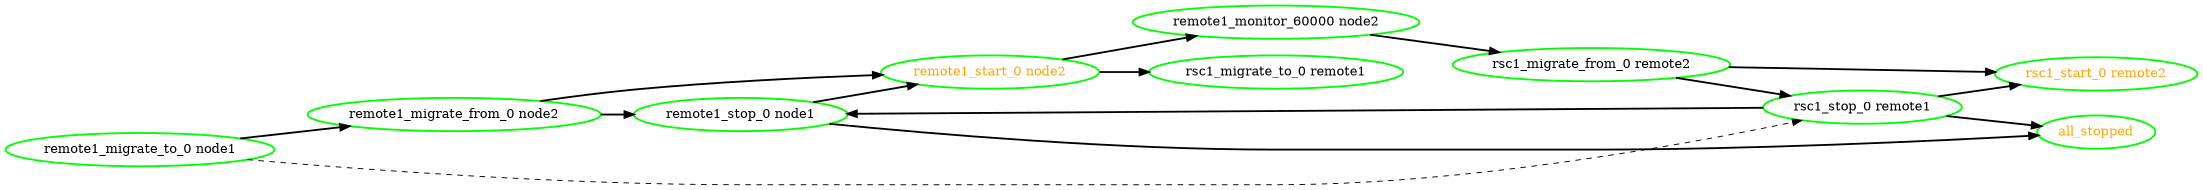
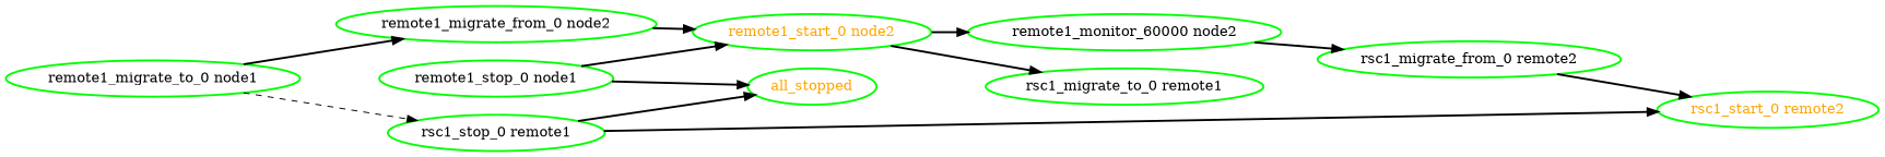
  digraph {
    rankdir=LR
    node [color=green fontcolor=black style=bold]
    edge [style=bold]
    all_stopped [fontcolor=orange]
    "remote1_start_0 node2" [fontcolor=orange]
    "remote1_migrate_from_0 node2"
    "remote1_stop_0 node1"
    "remote1_monitor_60000 node2"
    "rsc1_migrate_to_0 remote1"
    "rsc1_migrate_from_0 remote2"
    "remote1_migrate_to_0 node1"
    "rsc1_stop_0 remote1"
    "rsc1_start_0 remote2" [fontcolor=orange]
    "remote1_start_0 node2" -> "remote1_monitor_60000 node2"
    "remote1_start_0 node2" -> "rsc1_migrate_to_0 remote1"
    "remote1_migrate_from_0 node2" -> "remote1_start_0 node2"
-   "remote1_migrate_from_0 node2" -> "remote1_stop_0 node1"
    "remote1_stop_0 node1" -> all_stopped
    "remote1_stop_0 node1" -> "remote1_start_0 node2"
    "remote1_monitor_60000 node2" -> "rsc1_migrate_from_0 remote2"
-   "rsc1_migrate_from_0 remote2" -> "rsc1_stop_0 remote1"
    "rsc1_migrate_from_0 remote2" -> "rsc1_start_0 remote2"
    "remote1_migrate_to_0 node1" -> "remote1_migrate_from_0 node2"
    "remote1_migrate_to_0 node1" -> "rsc1_stop_0 remote1" [style=dashed]
    "rsc1_stop_0 remote1" -> all_stopped
-   "rsc1_stop_0 remote1" -> "remote1_stop_0 node1"
    "rsc1_stop_0 remote1" -> "rsc1_start_0 remote2"
  }
